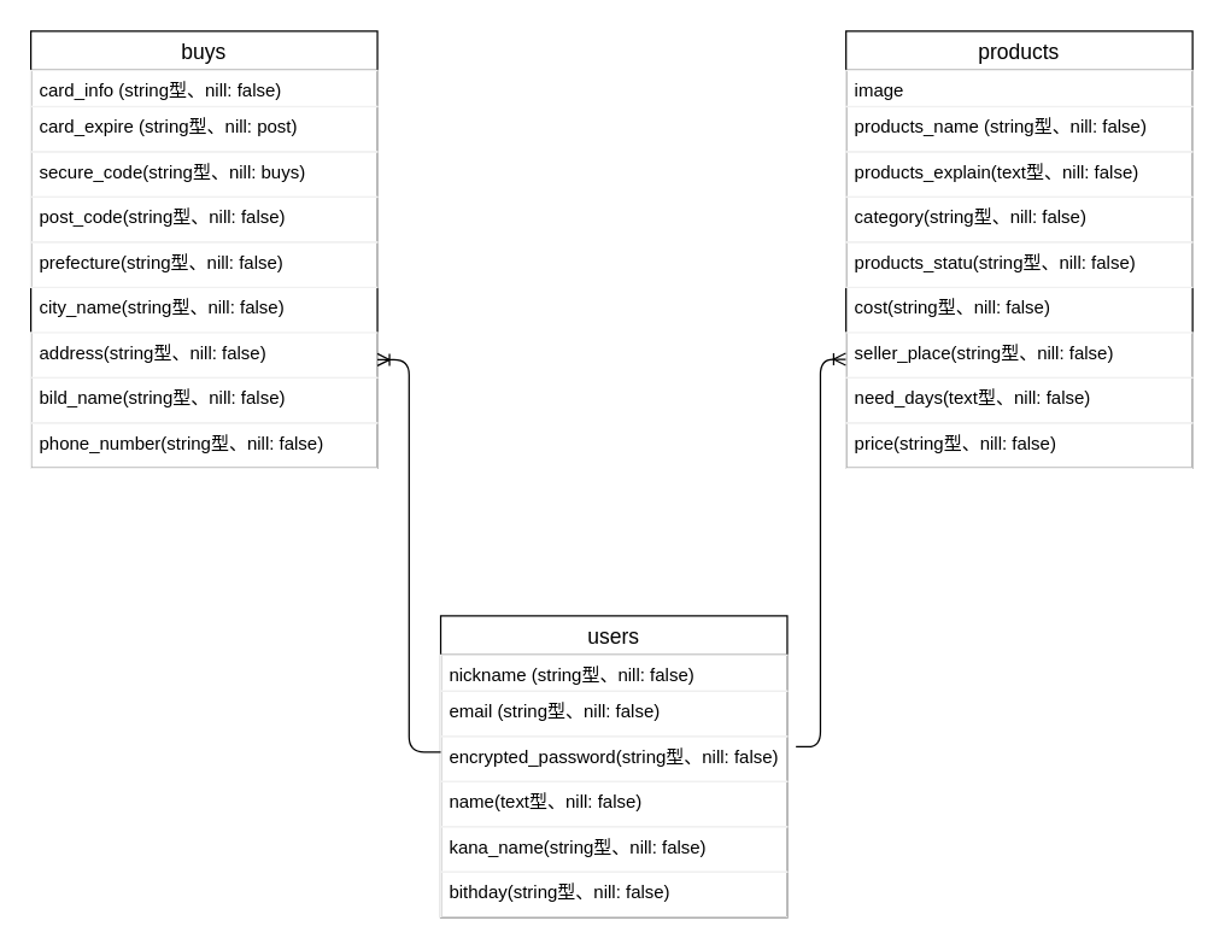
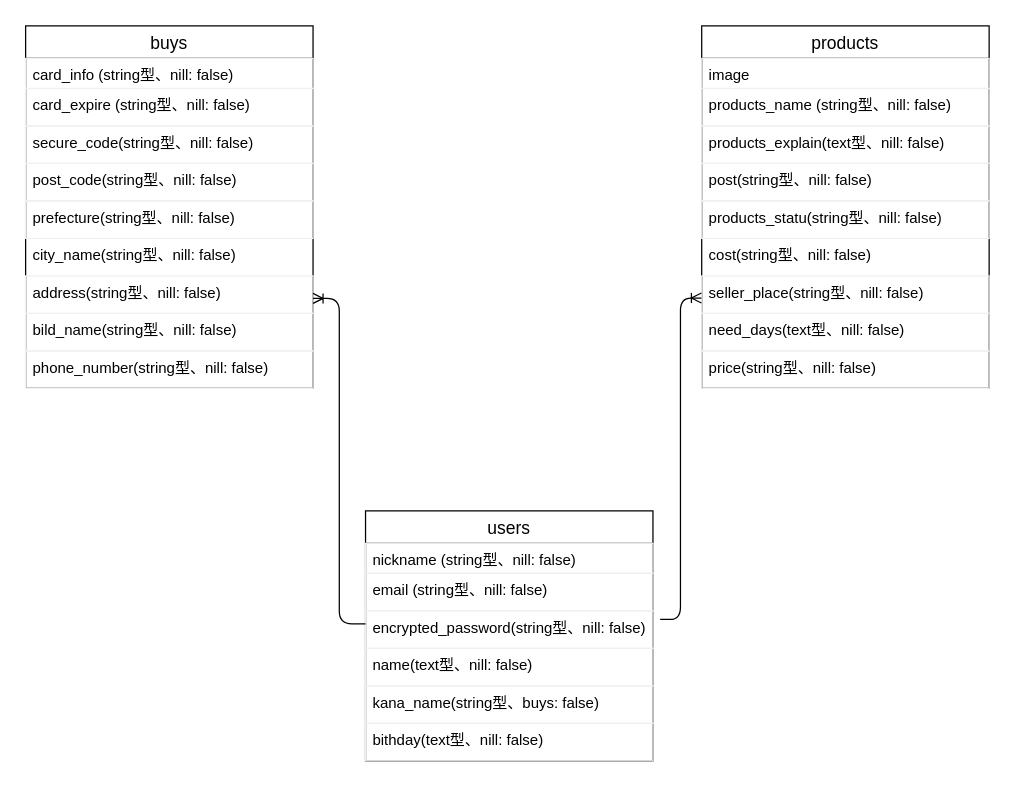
  <mxCell id="0" />
  <mxCell id="1" parent="0" />
  <mxCell id="2" value="users" style="swimlane;fontStyle=0;childLayout=stackLayout;horizontal=1;startSize=26;horizontalStack=0;resizeParent=1;resizeParentMax=0;resizeLast=0;collapsible=1;marginBottom=0;align=center;fontSize=14;" parent="1" vertex="1"><mxGeometry x="292" y="408" width="230" height="200" as="geometry" /></mxCell>
  <mxCell id="3" value="nickname (string型、nill: false)" style="text;spacingLeft=4;spacingRight=4;overflow=hidden;rotatable=0;points=[[0,0.5],[1,0.5]];portConstraint=eastwest;fontSize=12;strokeColor=#f0f0f0;html=1;" parent="2" vertex="1"><mxGeometry y="26" width="230" height="24" as="geometry" /></mxCell>
  <mxCell id="4" value="email (string型、nill: false)" style="text;fillColor=none;spacingLeft=4;spacingRight=4;overflow=hidden;rotatable=0;points=[[0,0.5],[1,0.5]];portConstraint=eastwest;fontSize=12;strokeColor=#f0f0f0;" parent="2" vertex="1"><mxGeometry y="50" width="230" height="30" as="geometry" /></mxCell>
  <mxCell id="5" value="encrypted_password(string型、nill: false)" style="text;fillColor=none;spacingLeft=4;spacingRight=4;overflow=hidden;rotatable=0;points=[[0,0.5],[1,0.5]];portConstraint=eastwest;fontSize=12;strokeColor=#f0f0f0;" parent="2" vertex="1"><mxGeometry y="80" width="230" height="30" as="geometry" /></mxCell>
  <mxCell id="6" value="name(text型、nill: false)" style="text;fillColor=none;spacingLeft=4;spacingRight=4;overflow=hidden;rotatable=0;points=[[0,0.5],[1,0.5]];portConstraint=eastwest;fontSize=12;strokeColor=#f0f0f0;" parent="2" vertex="1"><mxGeometry y="110" width="230" height="30" as="geometry" /></mxCell>
- <mxCell id="7" value="kana_name(string型、nill: false)" style="text;fillColor=none;spacingLeft=4;spacingRight=4;overflow=hidden;rotatable=0;points=[[0,0.5],[1,0.5]];portConstraint=eastwest;fontSize=12;strokeColor=#f0f0f0;" parent="2" vertex="1"><mxGeometry y="140" width="230" height="30" as="geometry" /></mxCell>
- <mxCell id="8" value="bithday(string型、nill: false)" style="text;fillColor=none;spacingLeft=4;spacingRight=4;overflow=hidden;rotatable=0;points=[[0,0.5],[1,0.5]];portConstraint=eastwest;fontSize=12;strokeColor=#f0f0f0;" parent="2" vertex="1"><mxGeometry y="170" width="230" height="30" as="geometry" /></mxCell>
+ <mxCell id="7" value="kana_name(string型、buys: false)" style="text;fillColor=none;spacingLeft=4;spacingRight=4;overflow=hidden;rotatable=0;points=[[0,0.5],[1,0.5]];portConstraint=eastwest;fontSize=12;strokeColor=#f0f0f0;" parent="2" vertex="1"><mxGeometry y="140" width="230" height="30" as="geometry" /></mxCell>
+ <mxCell id="8" value="bithday(text型、nill: false)" style="text;fillColor=none;spacingLeft=4;spacingRight=4;overflow=hidden;rotatable=0;points=[[0,0.5],[1,0.5]];portConstraint=eastwest;fontSize=12;strokeColor=#f0f0f0;" parent="2" vertex="1"><mxGeometry y="170" width="230" height="30" as="geometry" /></mxCell>
  <mxCell id="9" value="buys" style="swimlane;fontStyle=0;childLayout=stackLayout;horizontal=1;startSize=26;horizontalStack=0;resizeParent=1;resizeParentMax=0;resizeLast=0;collapsible=1;marginBottom=0;align=center;fontSize=14;" parent="1" vertex="1"><mxGeometry x="20" y="20" width="230" height="290" as="geometry" /></mxCell>
  <mxCell id="10" value="card_info (string型、nill: false)" style="text;spacingLeft=4;spacingRight=4;overflow=hidden;rotatable=0;points=[[0,0.5],[1,0.5]];portConstraint=eastwest;fontSize=12;strokeColor=#f0f0f0;html=1;" parent="9" vertex="1"><mxGeometry y="26" width="230" height="24" as="geometry" /></mxCell>
- <mxCell id="11" value="card_expire (string型、nill: post)" style="text;fillColor=none;spacingLeft=4;spacingRight=4;overflow=hidden;rotatable=0;points=[[0,0.5],[1,0.5]];portConstraint=eastwest;fontSize=12;strokeColor=#f0f0f0;" parent="9" vertex="1"><mxGeometry y="50" width="230" height="30" as="geometry" /></mxCell>
- <mxCell id="12" value="secure_code(string型、nill: buys)" style="text;fillColor=none;spacingLeft=4;spacingRight=4;overflow=hidden;rotatable=0;points=[[0,0.5],[1,0.5]];portConstraint=eastwest;fontSize=12;strokeColor=#f0f0f0;" parent="9" vertex="1"><mxGeometry y="80" width="230" height="30" as="geometry" /></mxCell>
+ <mxCell id="11" value="card_expire (string型、nill: false)" style="text;fillColor=none;spacingLeft=4;spacingRight=4;overflow=hidden;rotatable=0;points=[[0,0.5],[1,0.5]];portConstraint=eastwest;fontSize=12;strokeColor=#f0f0f0;" parent="9" vertex="1"><mxGeometry y="50" width="230" height="30" as="geometry" /></mxCell>
+ <mxCell id="12" value="secure_code(string型、nill: false)" style="text;fillColor=none;spacingLeft=4;spacingRight=4;overflow=hidden;rotatable=0;points=[[0,0.5],[1,0.5]];portConstraint=eastwest;fontSize=12;strokeColor=#f0f0f0;" parent="9" vertex="1"><mxGeometry y="80" width="230" height="30" as="geometry" /></mxCell>
  <mxCell id="13" value="post_code(string型、nill: false)" style="text;fillColor=none;spacingLeft=4;spacingRight=4;overflow=hidden;rotatable=0;points=[[0,0.5],[1,0.5]];portConstraint=eastwest;fontSize=12;strokeColor=#f0f0f0;" parent="9" vertex="1"><mxGeometry y="110" width="230" height="30" as="geometry" /></mxCell>
  <mxCell id="14" value="prefecture(string型、nill: false)" style="text;fillColor=none;spacingLeft=4;spacingRight=4;overflow=hidden;rotatable=0;points=[[0,0.5],[1,0.5]];portConstraint=eastwest;fontSize=12;strokeColor=#f0f0f0;" parent="9" vertex="1"><mxGeometry y="140" width="230" height="30" as="geometry" /></mxCell>
  <mxCell id="15" value="city_name(string型、nill: false)" style="text;strokeColor=none;fillColor=none;spacingLeft=4;spacingRight=4;overflow=hidden;rotatable=0;points=[[0,0.5],[1,0.5]];portConstraint=eastwest;fontSize=12;" parent="9" vertex="1"><mxGeometry y="170" width="230" height="30" as="geometry" /></mxCell>
  <mxCell id="16" value="address(string型、nill: false)" style="text;fillColor=none;spacingLeft=4;spacingRight=4;overflow=hidden;rotatable=0;points=[[0,0.5],[1,0.5]];portConstraint=eastwest;fontSize=12;strokeColor=#f0f0f0;" parent="9" vertex="1"><mxGeometry y="200" width="230" height="30" as="geometry" /></mxCell>
  <mxCell id="17" value="bild_name(string型、nill: false)" style="text;fillColor=none;spacingLeft=4;spacingRight=4;overflow=hidden;rotatable=0;points=[[0,0.5],[1,0.5]];portConstraint=eastwest;fontSize=12;strokeColor=#f0f0f0;" parent="9" vertex="1"><mxGeometry y="230" width="230" height="30" as="geometry" /></mxCell>
  <mxCell id="18" value="phone_number(string型、nill: false)" style="text;fillColor=none;spacingLeft=4;spacingRight=4;overflow=hidden;rotatable=0;points=[[0,0.5],[1,0.5]];portConstraint=eastwest;fontSize=12;strokeColor=#f0f0f0;" parent="9" vertex="1"><mxGeometry y="260" width="230" height="30" as="geometry" /></mxCell>
  <mxCell id="19" style="edgeStyle=elbowEdgeStyle;rounded=0;orthogonalLoop=1;jettySize=auto;html=1;entryX=1.002;entryY=0.497;entryDx=0;entryDy=0;entryPerimeter=0;" parent="9" source="16" target="16" edge="1"><mxGeometry relative="1" as="geometry" /></mxCell>
  <mxCell id="20" value="products" style="swimlane;fontStyle=0;childLayout=stackLayout;horizontal=1;startSize=26;horizontalStack=0;resizeParent=1;resizeParentMax=0;resizeLast=0;collapsible=1;marginBottom=0;align=center;fontSize=14;" parent="1" vertex="1"><mxGeometry x="561" y="20" width="230" height="290" as="geometry" /></mxCell>
  <mxCell id="21" value="image" style="text;spacingLeft=4;spacingRight=4;overflow=hidden;rotatable=0;points=[[0,0.5],[1,0.5]];portConstraint=eastwest;fontSize=12;strokeColor=#f0f0f0;html=1;" parent="20" vertex="1"><mxGeometry y="26" width="230" height="24" as="geometry" /></mxCell>
  <mxCell id="22" value="products_name (string型、nill: false) &#10;" style="text;fillColor=none;spacingLeft=4;spacingRight=4;overflow=hidden;rotatable=0;points=[[0,0.5],[1,0.5]];portConstraint=eastwest;fontSize=12;strokeColor=#f0f0f0;" parent="20" vertex="1"><mxGeometry y="50" width="230" height="30" as="geometry" /></mxCell>
  <mxCell id="23" value="products_explain(text型、nill: false)" style="text;fillColor=none;spacingLeft=4;spacingRight=4;overflow=hidden;rotatable=0;points=[[0,0.5],[1,0.5]];portConstraint=eastwest;fontSize=12;strokeColor=#f0f0f0;" parent="20" vertex="1"><mxGeometry y="80" width="230" height="30" as="geometry" /></mxCell>
- <mxCell id="24" value="category(string型、nill: false)" style="text;fillColor=none;spacingLeft=4;spacingRight=4;overflow=hidden;rotatable=0;points=[[0,0.5],[1,0.5]];portConstraint=eastwest;fontSize=12;strokeColor=#f0f0f0;" parent="20" vertex="1"><mxGeometry y="110" width="230" height="30" as="geometry" /></mxCell>
+ <mxCell id="24" value="post(string型、nill: false)" style="text;fillColor=none;spacingLeft=4;spacingRight=4;overflow=hidden;rotatable=0;points=[[0,0.5],[1,0.5]];portConstraint=eastwest;fontSize=12;strokeColor=#f0f0f0;" parent="20" vertex="1"><mxGeometry y="110" width="230" height="30" as="geometry" /></mxCell>
  <mxCell id="25" value="products_statu(string型、nill: false)" style="text;fillColor=none;spacingLeft=4;spacingRight=4;overflow=hidden;rotatable=0;points=[[0,0.5],[1,0.5]];portConstraint=eastwest;fontSize=12;strokeColor=#f0f0f0;" parent="20" vertex="1"><mxGeometry y="140" width="230" height="30" as="geometry" /></mxCell>
  <mxCell id="26" value="cost(string型、nill: false)" style="text;strokeColor=none;fillColor=none;spacingLeft=4;spacingRight=4;overflow=hidden;rotatable=0;points=[[0,0.5],[1,0.5]];portConstraint=eastwest;fontSize=12;" parent="20" vertex="1"><mxGeometry y="170" width="230" height="30" as="geometry" /></mxCell>
  <mxCell id="27" value="seller_place(string型、nill: false)" style="text;fillColor=none;spacingLeft=4;spacingRight=4;overflow=hidden;rotatable=0;points=[[0,0.5],[1,0.5]];portConstraint=eastwest;fontSize=12;strokeColor=#f0f0f0;" parent="20" vertex="1"><mxGeometry y="200" width="230" height="30" as="geometry" /></mxCell>
  <mxCell id="28" value="need_days(text型、nill: false)" style="text;fillColor=none;spacingLeft=4;spacingRight=4;overflow=hidden;rotatable=0;points=[[0,0.5],[1,0.5]];portConstraint=eastwest;fontSize=12;strokeColor=#f0f0f0;" parent="20" vertex="1"><mxGeometry y="230" width="230" height="30" as="geometry" /></mxCell>
  <mxCell id="29" value="price(string型、nill: false)" style="text;fillColor=none;spacingLeft=4;spacingRight=4;overflow=hidden;rotatable=0;points=[[0,0.5],[1,0.5]];portConstraint=eastwest;fontSize=12;strokeColor=#f0f0f0;" parent="20" vertex="1"><mxGeometry y="260" width="230" height="30" as="geometry" /></mxCell>
  <mxCell id="30" value="" style="edgeStyle=elbowEdgeStyle;fontSize=12;html=1;endArrow=ERoneToMany;exitX=0;exitY=0.346;exitDx=0;exitDy=0;exitPerimeter=0;entryX=1;entryY=0.6;entryDx=0;entryDy=0;entryPerimeter=0;" parent="1" source="5" target="16" edge="1"><mxGeometry width="100" height="100" relative="1" as="geometry"><mxPoint x="153" y="338" as="sourcePoint" /><mxPoint x="253" y="238" as="targetPoint" /></mxGeometry></mxCell>
  <mxCell id="31" value="" style="edgeStyle=elbowEdgeStyle;fontSize=12;html=1;endArrow=ERoneToMany;exitX=1.025;exitY=0.229;exitDx=0;exitDy=0;exitPerimeter=0;entryX=-0.001;entryY=0.591;entryDx=0;entryDy=0;entryPerimeter=0;" parent="1" source="5" target="27" edge="1"><mxGeometry width="100" height="100" relative="1" as="geometry"><mxPoint x="553" y="438" as="sourcePoint" /><mxPoint x="553" y="238" as="targetPoint" /></mxGeometry></mxCell>
